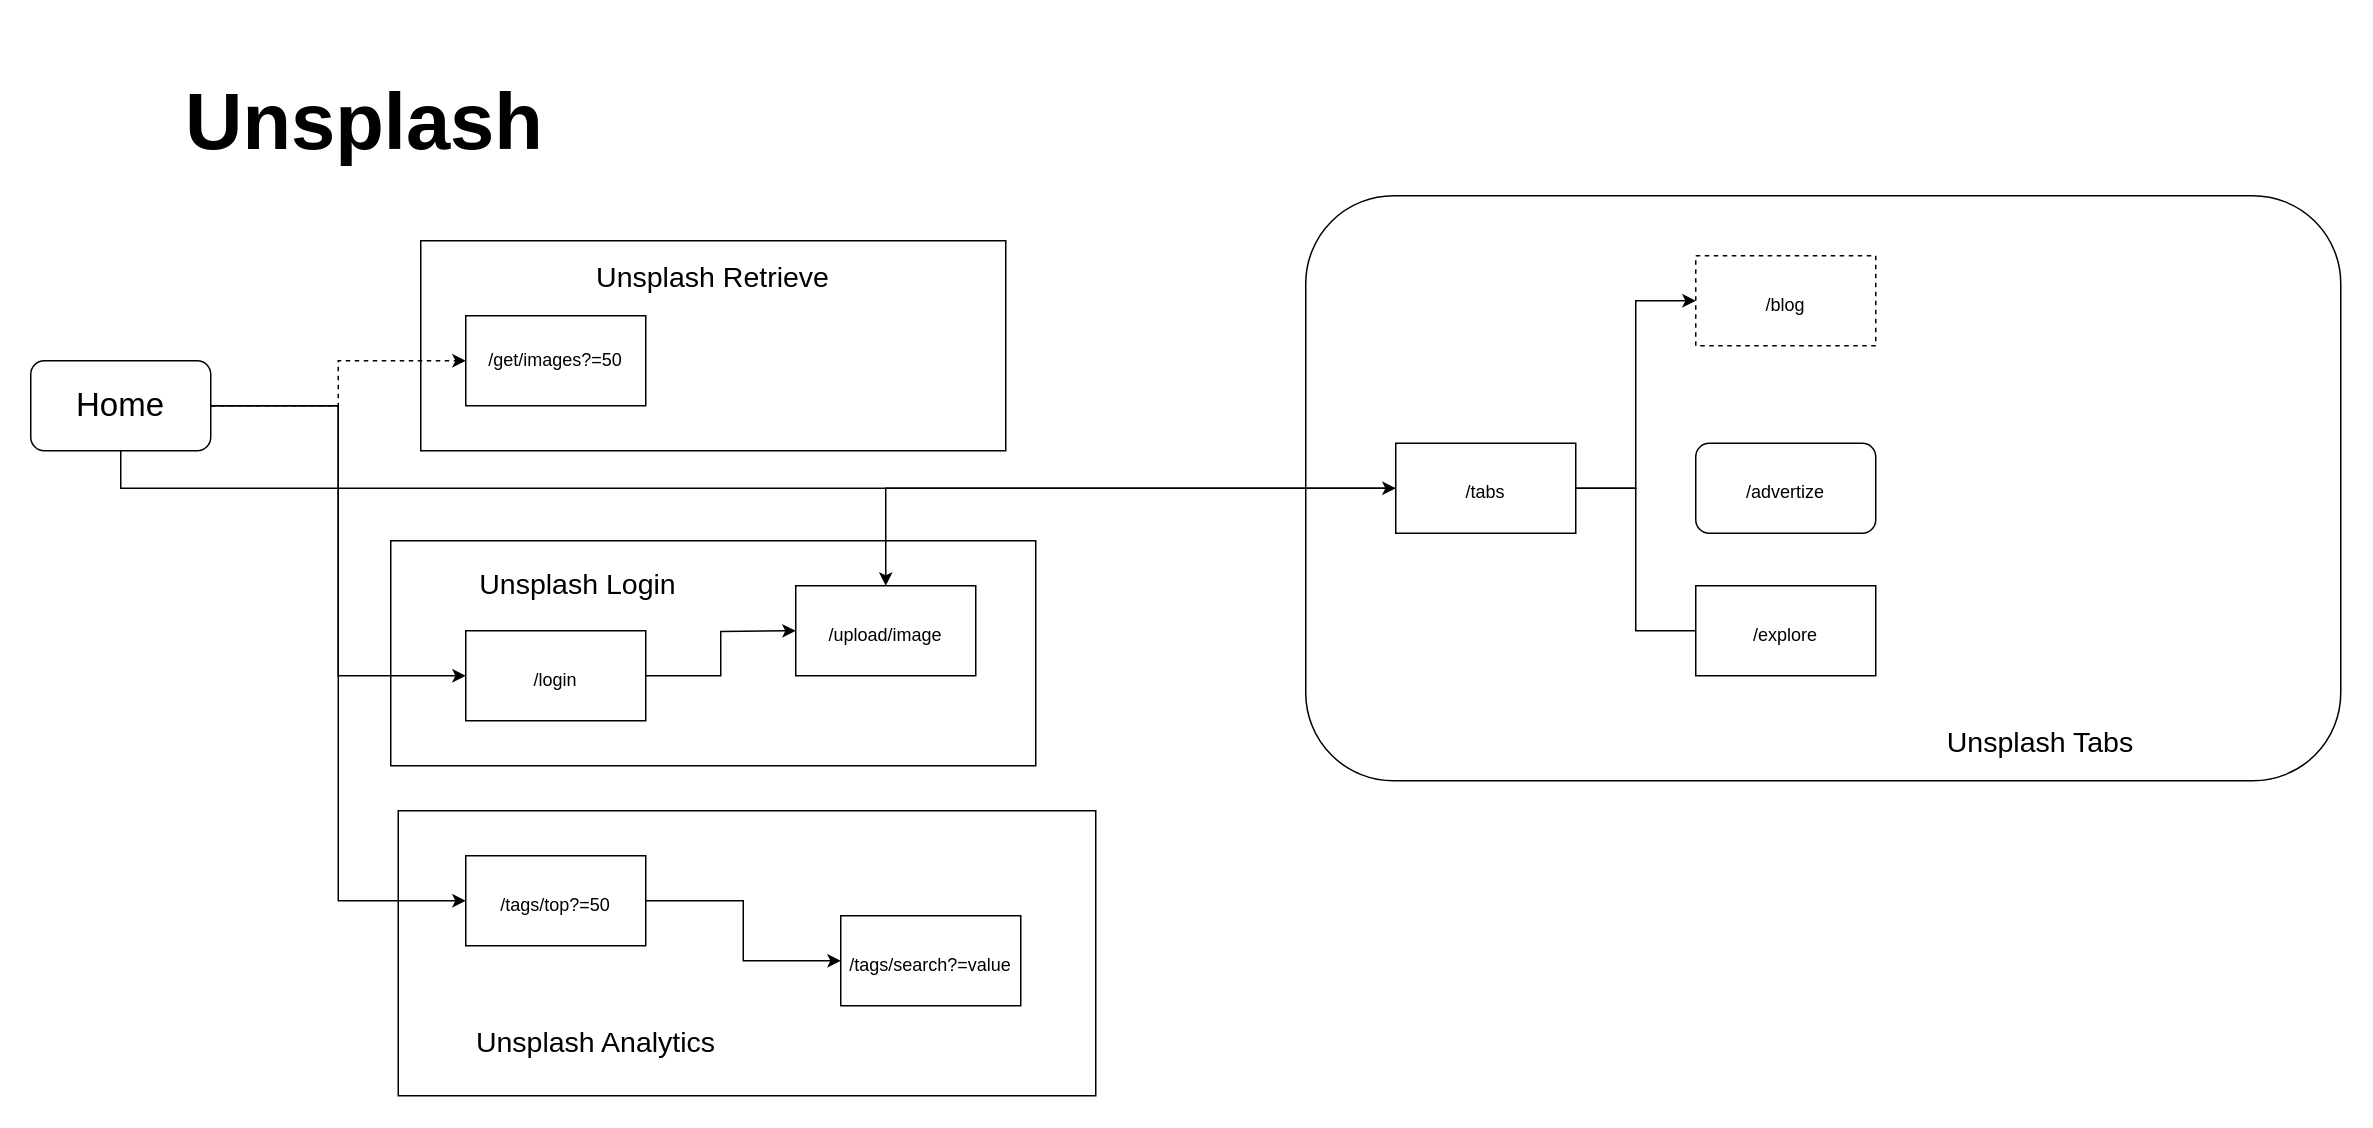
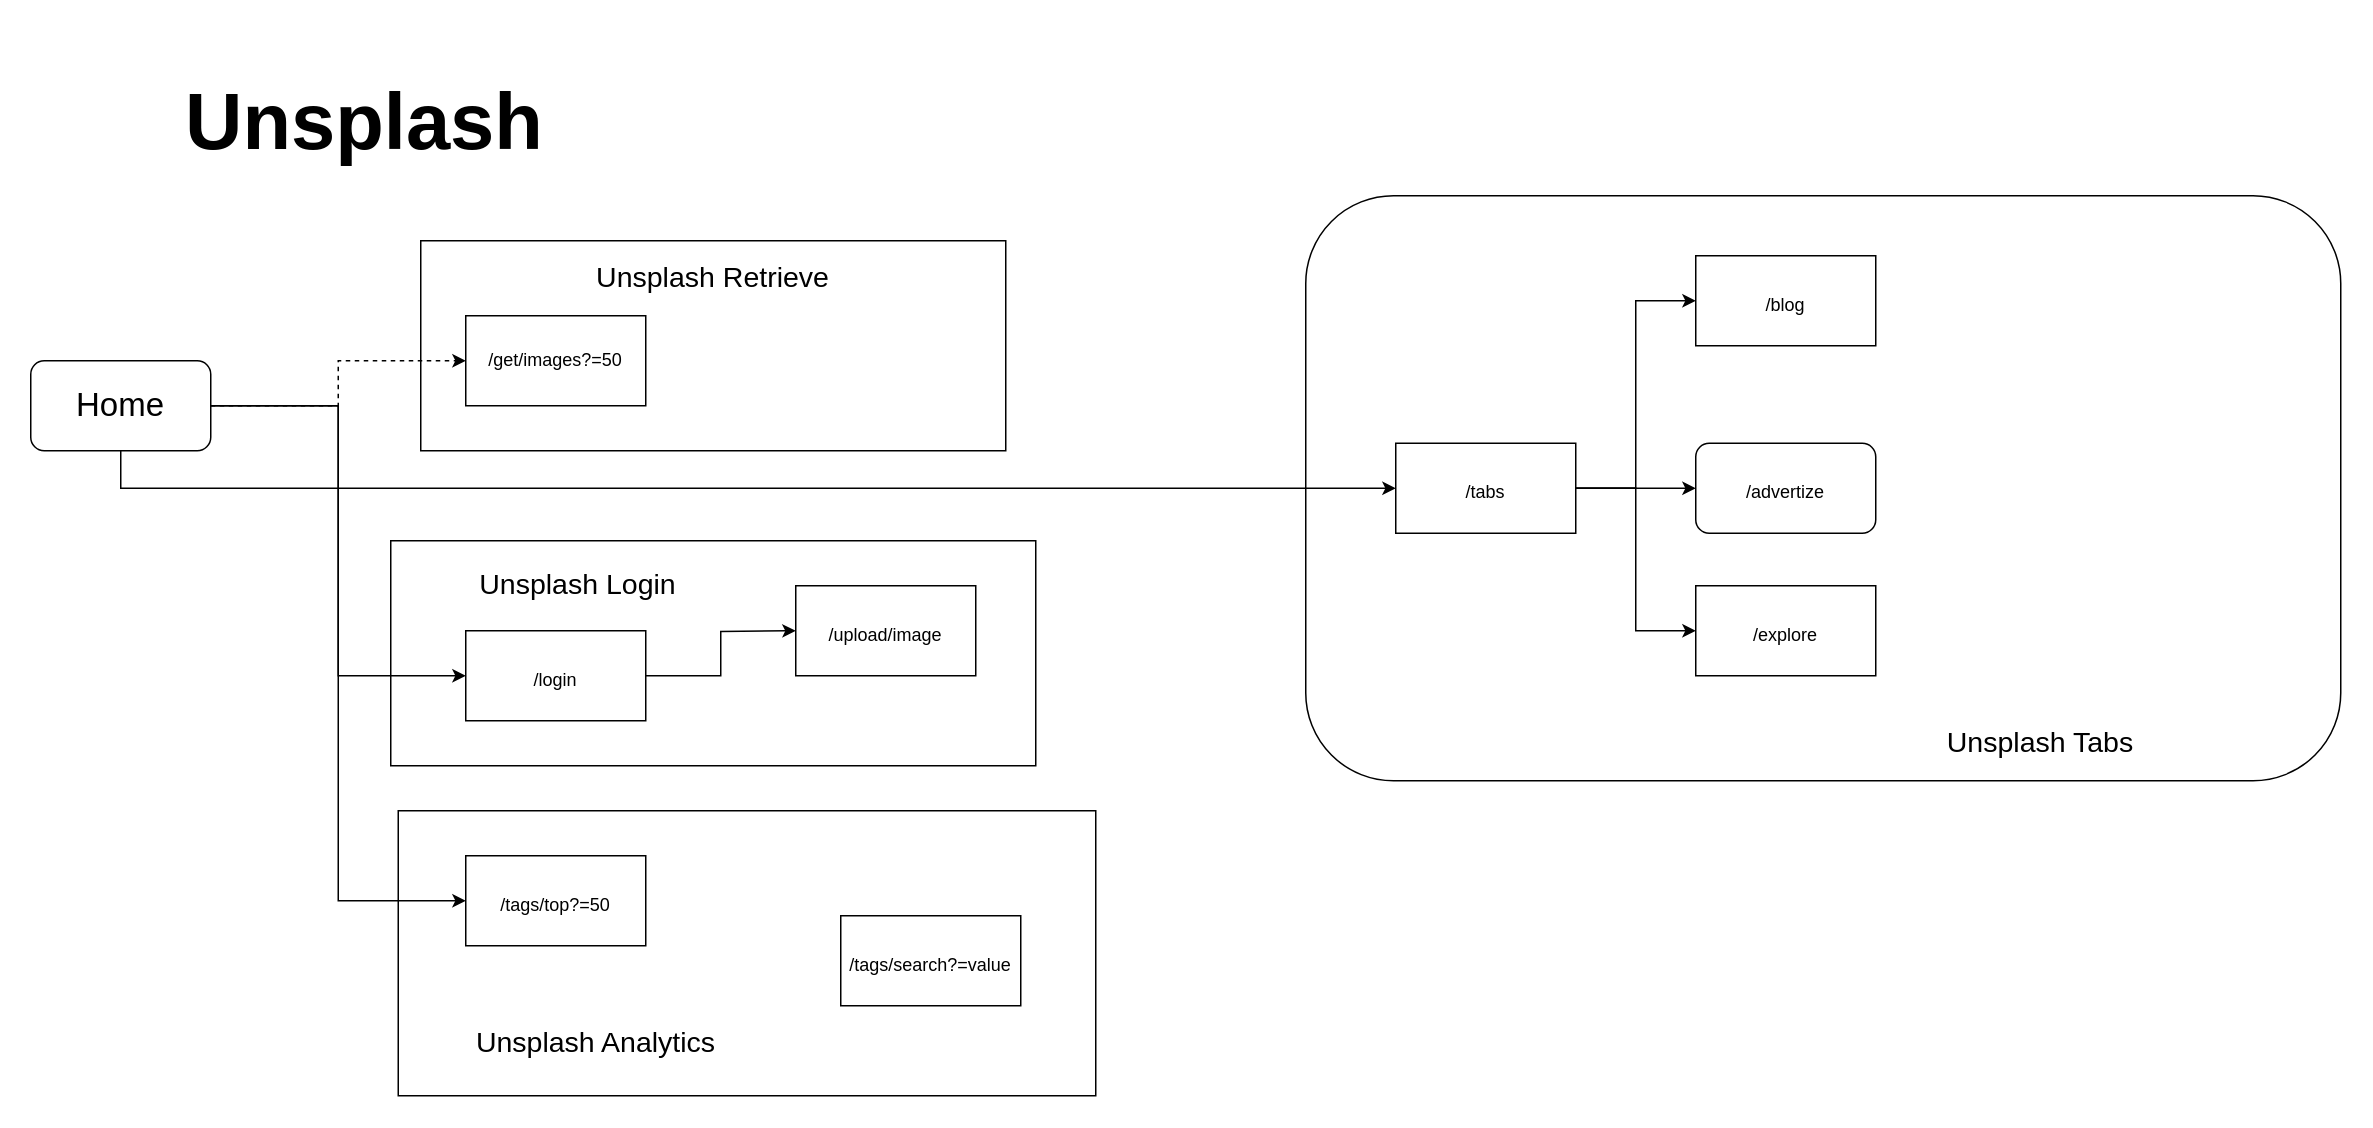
  <mxCell id="0" />
  <mxCell id="1" parent="0" />
  <mxCell id="2" value="" style="rounded=1;whiteSpace=wrap;html=1;fontSize=19;" vertex="1" parent="1"><mxGeometry x="870" y="130" width="690" height="390" as="geometry" /></mxCell>
  <mxCell id="3" value="" style="rounded=0;whiteSpace=wrap;html=1;" vertex="1" parent="1"><mxGeometry x="265" y="540" width="465" height="190" as="geometry" /></mxCell>
  <mxCell id="4" value="" style="rounded=0;whiteSpace=wrap;html=1;" vertex="1" parent="1"><mxGeometry x="260" y="360" width="430" height="150" as="geometry" /></mxCell>
  <mxCell id="5" value="" style="rounded=0;whiteSpace=wrap;html=1;" vertex="1" parent="1"><mxGeometry x="280" y="160" width="390" height="140" as="geometry" /></mxCell>
  <mxCell id="6" value="/get/images?=50" style="rounded=0;whiteSpace=wrap;html=1;" parent="1" vertex="1"><mxGeometry x="310" y="210" width="120" height="60" as="geometry" /></mxCell>
  <mxCell id="7" value="&lt;font style=&quot;font-size: 53px&quot;&gt;&lt;b&gt;&lt;font style=&quot;font-size: 53px&quot;&gt;Unsplash&lt;/font&gt;&lt;/b&gt;&amp;nbsp;&lt;/font&gt;" style="text;html=1;strokeColor=none;fillColor=none;align=center;verticalAlign=middle;whiteSpace=wrap;rounded=0;" parent="1" vertex="1"><mxGeometry x="145" y="20" width="210" height="120" as="geometry" /></mxCell>
  <mxCell id="8" style="edgeStyle=orthogonalEdgeStyle;rounded=0;orthogonalLoop=1;jettySize=auto;html=1;fontSize=22;dashed=1;" parent="1" source="12" target="6" edge="1"><mxGeometry relative="1" as="geometry" /></mxCell>
  <mxCell id="9" style="edgeStyle=orthogonalEdgeStyle;rounded=0;orthogonalLoop=1;jettySize=auto;html=1;entryX=0;entryY=0.5;entryDx=0;entryDy=0;fontSize=12;" parent="1" source="12" target="14" edge="1"><mxGeometry relative="1" as="geometry" /></mxCell>
  <mxCell id="10" style="edgeStyle=orthogonalEdgeStyle;rounded=0;orthogonalLoop=1;jettySize=auto;html=1;entryX=0;entryY=0.5;entryDx=0;entryDy=0;fontSize=12;" parent="1" source="12" target="24" edge="1"><mxGeometry relative="1" as="geometry"><Array as="points"><mxPoint x="80" y="325" /></Array></mxGeometry></mxCell>
  <mxCell id="11" style="edgeStyle=orthogonalEdgeStyle;rounded=0;orthogonalLoop=1;jettySize=auto;html=1;entryX=0;entryY=0.5;entryDx=0;entryDy=0;fontSize=12;" parent="1" source="12" target="16" edge="1"><mxGeometry relative="1" as="geometry" /></mxCell>
  <mxCell id="12" value="Home" style="rounded=1;whiteSpace=wrap;html=1;fontSize=22;" parent="1" vertex="1"><mxGeometry x="20" y="240" width="120" height="60" as="geometry" /></mxCell>
  <mxCell id="13" style="edgeStyle=orthogonalEdgeStyle;rounded=0;orthogonalLoop=1;jettySize=auto;html=1;fontSize=12;" parent="1" source="14" edge="1"><mxGeometry relative="1" as="geometry"><mxPoint x="530" y="420" as="targetPoint" /></mxGeometry></mxCell>
  <mxCell id="14" value="&lt;font style=&quot;font-size: 12px&quot;&gt;/login&lt;/font&gt;" style="rounded=0;whiteSpace=wrap;html=1;fontSize=22;" parent="1" vertex="1"><mxGeometry x="310" y="420" width="120" height="60" as="geometry" /></mxCell>
- <mxCell id="15" style="edgeStyle=orthogonalEdgeStyle;rounded=0;orthogonalLoop=1;jettySize=auto;html=1;entryX=0;entryY=0.5;entryDx=0;entryDy=0;fontSize=19;" edge="1" parent="1" source="16" target="17"><mxGeometry relative="1" as="geometry" /></mxCell>
  <mxCell id="16" value="&lt;font style=&quot;font-size: 12px&quot;&gt;/tags/top?=50&lt;/font&gt;" style="rounded=0;whiteSpace=wrap;html=1;fontSize=22;" parent="1" vertex="1"><mxGeometry x="310" y="570" width="120" height="60" as="geometry" /></mxCell>
  <mxCell id="17" value="&lt;font style=&quot;font-size: 12px&quot;&gt;/tags/search?=value&lt;/font&gt;" style="rounded=0;whiteSpace=wrap;html=1;fontSize=22;" parent="1" vertex="1"><mxGeometry x="560" y="610" width="120" height="60" as="geometry" /></mxCell>
  <mxCell id="18" value="&lt;font style=&quot;font-size: 12px&quot;&gt;/upload/image&lt;/font&gt;" style="rounded=0;whiteSpace=wrap;html=1;fontSize=22;" parent="1" vertex="1"><mxGeometry x="530" y="390" width="120" height="60" as="geometry" /></mxCell>
  <mxCell id="19" value="&lt;font style=&quot;font-size: 19px&quot;&gt;Unsplash Retrieve&lt;/font&gt;" style="text;html=1;strokeColor=none;fillColor=none;align=center;verticalAlign=middle;whiteSpace=wrap;rounded=0;" vertex="1" parent="1"><mxGeometry x="370" y="170" width="210" height="30" as="geometry" /></mxCell>
  <mxCell id="20" value="&lt;font style=&quot;font-size: 19px&quot;&gt;Unsplash Login&lt;/font&gt;" style="text;html=1;strokeColor=none;fillColor=none;align=center;verticalAlign=middle;whiteSpace=wrap;rounded=0;" vertex="1" parent="1"><mxGeometry x="280" y="375" width="210" height="30" as="geometry" /></mxCell>
  <mxCell id="21" value="&lt;font style=&quot;font-size: 19px&quot;&gt;Unsplash Analytics&lt;/font&gt;" style="text;html=1;strokeColor=none;fillColor=none;align=center;verticalAlign=middle;whiteSpace=wrap;rounded=0;" vertex="1" parent="1"><mxGeometry x="292" y="680" width="210" height="30" as="geometry" /></mxCell>
  <mxCell id="22" value="&lt;font style=&quot;font-size: 12px&quot;&gt;/explore&lt;/font&gt;" style="whiteSpace=wrap;html=1;fontSize=22;rounded=0;" parent="1" vertex="1"><mxGeometry x="1130" y="390" width="120" height="60" as="geometry" /></mxCell>
- <mxCell id="23" style="edgeStyle=orthogonalEdgeStyle;rounded=0;orthogonalLoop=1;jettySize=auto;html=1;entryX=0;entryY=0.5;entryDx=0;entryDy=0;fontSize=12;endArrow=none;" parent="1" source="24" target="22" edge="1"><mxGeometry relative="1" as="geometry" /></mxCell>
+ <mxCell id="23" style="edgeStyle=orthogonalEdgeStyle;rounded=0;orthogonalLoop=1;jettySize=auto;html=1;entryX=0;entryY=0.5;entryDx=0;entryDy=0;fontSize=12;" parent="1" source="24" target="22" edge="1"><mxGeometry relative="1" as="geometry" /></mxCell>
  <mxCell id="24" value="&lt;font style=&quot;font-size: 12px&quot;&gt;/tabs&lt;/font&gt;" style="rounded=0;whiteSpace=wrap;html=1;fontSize=22;" parent="1" vertex="1"><mxGeometry x="930" y="295" width="120" height="60" as="geometry" /></mxCell>
  <mxCell id="25" value="&lt;font style=&quot;font-size: 12px&quot;&gt;/advertize&lt;/font&gt;" style="whiteSpace=wrap;html=1;fontSize=22;rounded=1;" parent="1" vertex="1"><mxGeometry x="1130" y="295" width="120" height="60" as="geometry" /></mxCell>
- <mxCell id="26" value="" style="edgeStyle=orthogonalEdgeStyle;rounded=0;orthogonalLoop=1;jettySize=auto;html=1;fontSize=12;" parent="1" source="24" target="18" edge="1"><mxGeometry relative="1" as="geometry" /></mxCell>
- <mxCell id="27" value="&lt;font style=&quot;font-size: 12px&quot;&gt;/blog&lt;/font&gt;" style="whiteSpace=wrap;html=1;fontSize=22;rounded=0;dashed=1;" parent="1" vertex="1"><mxGeometry x="1130" y="170" width="120" height="60" as="geometry" /></mxCell>
+ <mxCell id="26" value="" style="edgeStyle=orthogonalEdgeStyle;rounded=0;orthogonalLoop=1;jettySize=auto;html=1;fontSize=12;" parent="1" source="24" target="25" edge="1"><mxGeometry relative="1" as="geometry" /></mxCell>
+ <mxCell id="27" value="&lt;font style=&quot;font-size: 12px&quot;&gt;/blog&lt;/font&gt;" style="whiteSpace=wrap;html=1;fontSize=22;rounded=0;" parent="1" vertex="1"><mxGeometry x="1130" y="170" width="120" height="60" as="geometry" /></mxCell>
  <mxCell id="28" style="edgeStyle=orthogonalEdgeStyle;rounded=0;orthogonalLoop=1;jettySize=auto;html=1;entryX=0;entryY=0.5;entryDx=0;entryDy=0;fontSize=12;" parent="1" source="24" target="27" edge="1"><mxGeometry relative="1" as="geometry" /></mxCell>
  <mxCell id="29" value="Unsplash Tabs" style="text;html=1;strokeColor=none;fillColor=none;align=center;verticalAlign=middle;whiteSpace=wrap;rounded=0;fontSize=19;" vertex="1" parent="1"><mxGeometry x="1260" y="480" width="200" height="30" as="geometry" /></mxCell>
